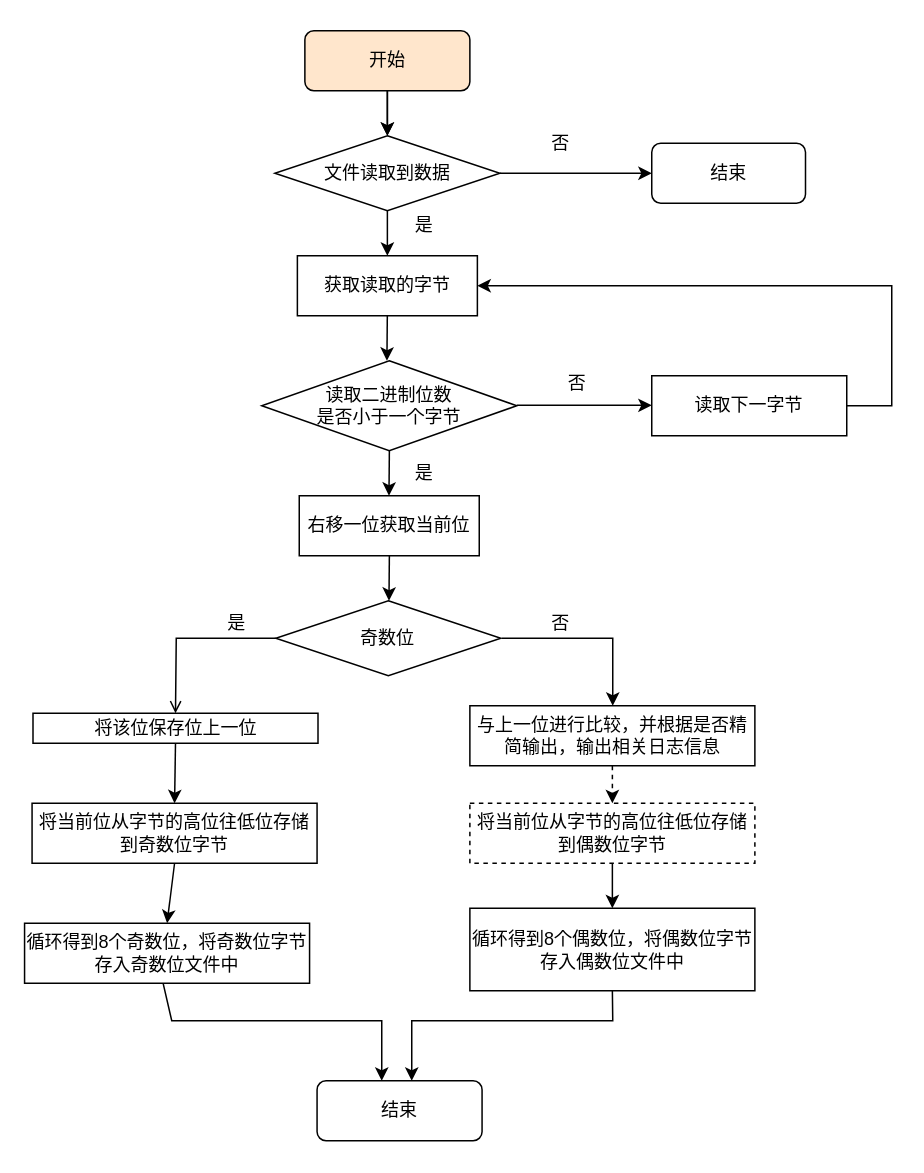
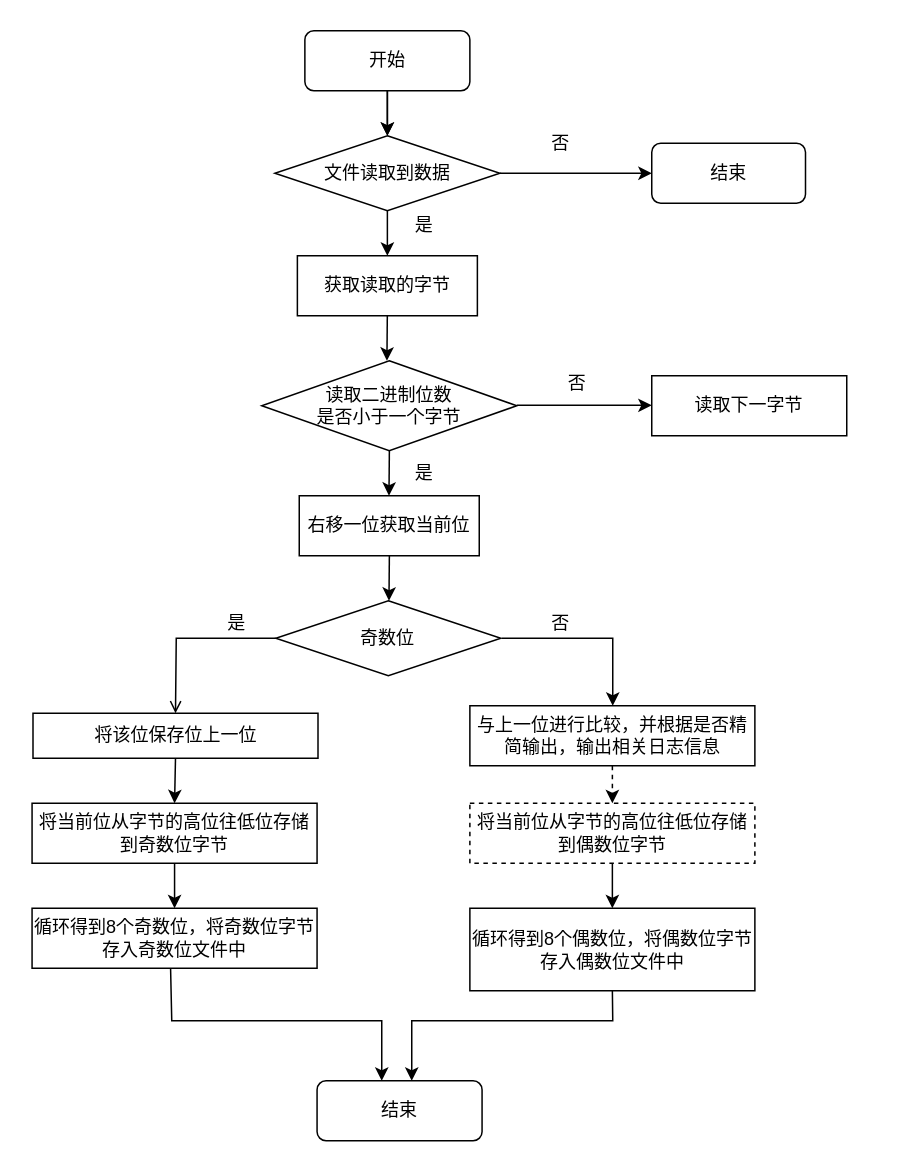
  <mxCell id="0" />
  <mxCell id="1" parent="0" />
- <mxCell id="2" value="循环得到8个奇数位，将奇数位字节存入奇数位文件中" style="rounded=0;whiteSpace=wrap;html=1;" vertex="1" parent="1"><mxGeometry x="15.88" y="615" width="190" height="40" as="geometry" /></mxCell>
+ <mxCell id="2" value="循环得到8个奇数位，将奇数位字节存入奇数位文件中" style="rounded=0;whiteSpace=wrap;html=1;" vertex="1" parent="1"><mxGeometry x="20.88" y="605" width="190" height="40" as="geometry" /></mxCell>
  <mxCell id="3" value="将当前位从字节的高位往低位存储到奇数位字节" style="rounded=0;whiteSpace=wrap;html=1;" vertex="1" parent="1"><mxGeometry x="20.88" y="535" width="190" height="40" as="geometry" /></mxCell>
  <mxCell id="4" value="文件读取到数据" style="rhombus;whiteSpace=wrap;html=1;" vertex="1" parent="1"><mxGeometry x="182.75" y="90" width="150" height="50" as="geometry" /></mxCell>
  <mxCell id="5" value="是" style="text;html=1;align=center;verticalAlign=middle;resizable=0;points=[];autosize=1;strokeColor=none;fillColor=none;" vertex="1" parent="1"><mxGeometry x="261.5" y="300" width="40" height="30" as="geometry" /></mxCell>
  <mxCell id="6" value="否" style="text;html=1;align=center;verticalAlign=middle;resizable=0;points=[];autosize=1;strokeColor=none;fillColor=none;" vertex="1" parent="1"><mxGeometry x="352.75" y="80" width="40" height="30" as="geometry" /></mxCell>
  <mxCell id="7" value="结束" style="rounded=1;whiteSpace=wrap;html=1;" vertex="1" parent="1"><mxGeometry x="434" y="95" width="102.5" height="40" as="geometry" /></mxCell>
  <mxCell id="8" value="" style="endArrow=classic;html=1;rounded=0;exitX=0.5;exitY=1;exitDx=0;exitDy=0;" edge="1" parent="1" target="4"><mxGeometry width="50" height="50" relative="1" as="geometry"><mxPoint x="257.75" y="60" as="sourcePoint" /><mxPoint x="332.75" y="150" as="targetPoint" /></mxGeometry></mxCell>
  <mxCell id="9" value="奇数位" style="rhombus;whiteSpace=wrap;html=1;" vertex="1" parent="1"><mxGeometry x="183.38" y="400" width="150" height="50" as="geometry" /></mxCell>
  <mxCell id="10" value="" style="endArrow=classic;html=1;rounded=0;exitX=1;exitY=0.5;exitDx=0;exitDy=0;entryX=0;entryY=0.5;entryDx=0;entryDy=0;" edge="1" parent="1" source="4" target="7"><mxGeometry width="50" height="50" relative="1" as="geometry"><mxPoint x="282.75" y="260" as="sourcePoint" /><mxPoint x="332.75" y="210" as="targetPoint" /></mxGeometry></mxCell>
- <mxCell id="11" value="开始" style="rounded=1;whiteSpace=wrap;html=1;fillColor=#ffe6cc;" vertex="1" parent="1"><mxGeometry x="202.75" y="20" width="110" height="40" as="geometry" /></mxCell>
+ <mxCell id="11" value="开始" style="rounded=1;whiteSpace=wrap;html=1;" vertex="1" parent="1"><mxGeometry x="202.75" y="20" width="110" height="40" as="geometry" /></mxCell>
  <mxCell id="12" value="" style="endArrow=classic;html=1;rounded=0;exitX=0.5;exitY=1;exitDx=0;exitDy=0;entryX=0.5;entryY=0;entryDx=0;entryDy=0;" edge="1" parent="1" source="11" target="4"><mxGeometry width="50" height="50" relative="1" as="geometry"><mxPoint x="402.75" y="290" as="sourcePoint" /><mxPoint x="257.75" y="20" as="targetPoint" /></mxGeometry></mxCell>
  <mxCell id="13" value="是" style="text;html=1;align=center;verticalAlign=middle;resizable=0;points=[];autosize=1;strokeColor=none;fillColor=none;" vertex="1" parent="1"><mxGeometry x="136.5" y="400" width="40" height="30" as="geometry" /></mxCell>
  <mxCell id="14" value="" style="endArrow=classic;html=1;rounded=0;exitX=0.5;exitY=1;exitDx=0;exitDy=0;entryX=0.5;entryY=0;entryDx=0;entryDy=0;" edge="1" parent="1" source="4"><mxGeometry width="50" height="50" relative="1" as="geometry"><mxPoint x="268" y="70" as="sourcePoint" /><mxPoint x="257.75" y="170" as="targetPoint" /></mxGeometry></mxCell>
  <mxCell id="15" value="是" style="text;html=1;align=center;verticalAlign=middle;resizable=0;points=[];autosize=1;strokeColor=none;fillColor=none;" vertex="1" parent="1"><mxGeometry x="261.5" y="135" width="40" height="30" as="geometry" /></mxCell>
  <mxCell id="16" value="读取二进制位数&lt;br&gt;是否小于一个字节" style="rhombus;whiteSpace=wrap;html=1;" vertex="1" parent="1"><mxGeometry x="174" y="240" width="170" height="60" as="geometry" /></mxCell>
  <mxCell id="17" value="获取读取的字节" style="rounded=0;whiteSpace=wrap;html=1;" vertex="1" parent="1"><mxGeometry x="197.75" y="170" width="120" height="40" as="geometry" /></mxCell>
  <mxCell id="18" value="" style="endArrow=classic;html=1;rounded=0;exitX=0.5;exitY=1;exitDx=0;exitDy=0;entryX=0.5;entryY=0;entryDx=0;entryDy=0;" edge="1" parent="1"><mxGeometry width="50" height="50" relative="1" as="geometry"><mxPoint x="257.71" y="210" as="sourcePoint" /><mxPoint x="257.46" y="240" as="targetPoint" /></mxGeometry></mxCell>
  <mxCell id="19" value="否" style="text;html=1;align=center;verticalAlign=middle;resizable=0;points=[];autosize=1;strokeColor=none;fillColor=none;" vertex="1" parent="1"><mxGeometry x="364" y="240" width="40" height="30" as="geometry" /></mxCell>
  <mxCell id="20" value="" style="endArrow=classic;html=1;rounded=0;exitX=1;exitY=0.5;exitDx=0;exitDy=0;entryX=0;entryY=0.5;entryDx=0;entryDy=0;" edge="1" parent="1"><mxGeometry width="50" height="50" relative="1" as="geometry"><mxPoint x="344" y="269.71" as="sourcePoint" /><mxPoint x="434" y="269.71" as="targetPoint" /></mxGeometry></mxCell>
  <mxCell id="21" value="读取下一字节" style="rounded=0;whiteSpace=wrap;html=1;" vertex="1" parent="1"><mxGeometry x="434" y="250" width="130" height="40" as="geometry" /></mxCell>
- <mxCell id="22" value="" style="endArrow=classic;html=1;rounded=0;exitX=1;exitY=0.5;exitDx=0;exitDy=0;entryX=1;entryY=0.5;entryDx=0;entryDy=0;" edge="1" parent="1" source="21" target="17"><mxGeometry width="50" height="50" relative="1" as="geometry"><mxPoint x="254" y="260" as="sourcePoint" /><mxPoint x="304" y="210" as="targetPoint" /><Array as="points"><mxPoint x="594" y="270" /><mxPoint x="594" y="190" /></Array></mxGeometry></mxCell>
  <mxCell id="23" value="右移一位获取当前位" style="rounded=0;whiteSpace=wrap;html=1;" vertex="1" parent="1"><mxGeometry x="199" y="330" width="120" height="40" as="geometry" /></mxCell>
  <mxCell id="24" value="" style="endArrow=classic;html=1;rounded=0;exitX=0.5;exitY=1;exitDx=0;exitDy=0;entryX=0.5;entryY=0;entryDx=0;entryDy=0;" edge="1" parent="1"><mxGeometry width="50" height="50" relative="1" as="geometry"><mxPoint x="259.08" y="300" as="sourcePoint" /><mxPoint x="258.83" y="330" as="targetPoint" /></mxGeometry></mxCell>
  <mxCell id="25" value="" style="endArrow=classic;html=1;rounded=0;exitX=0.5;exitY=1;exitDx=0;exitDy=0;entryX=0.5;entryY=0;entryDx=0;entryDy=0;" edge="1" parent="1"><mxGeometry width="50" height="50" relative="1" as="geometry"><mxPoint x="259.08" y="370" as="sourcePoint" /><mxPoint x="258.83" y="400" as="targetPoint" /></mxGeometry></mxCell>
  <mxCell id="26" value="循环得到8个偶数位，将偶数位字节存入偶数位文件中" style="rounded=0;whiteSpace=wrap;html=1;" vertex="1" parent="1"><mxGeometry x="312.75" y="605" width="190" height="55" as="geometry" /></mxCell>
  <mxCell id="27" value="将当前位从字节的高位往低位存储到偶数位字节" style="rounded=0;whiteSpace=wrap;html=1;dashed=1;" vertex="1" parent="1"><mxGeometry x="312.75" y="535" width="190" height="40" as="geometry" /></mxCell>
  <mxCell id="28" value="" style="endArrow=classic;html=1;rounded=0;exitX=0.5;exitY=1;exitDx=0;exitDy=0;" edge="1" parent="1" source="27" target="26"><mxGeometry width="50" height="50" relative="1" as="geometry"><mxPoint x="572.75" y="705" as="sourcePoint" /><mxPoint x="622.75" y="655" as="targetPoint" /><Array as="points"><mxPoint x="407.75" y="595" /></Array></mxGeometry></mxCell>
  <mxCell id="29" value="否" style="text;html=1;align=center;verticalAlign=middle;resizable=0;points=[];autosize=1;strokeColor=none;fillColor=none;" vertex="1" parent="1"><mxGeometry x="352.75" y="400" width="40" height="30" as="geometry" /></mxCell>
  <mxCell id="30" value="" style="endArrow=open;html=1;rounded=0;exitX=0;exitY=0.5;exitDx=0;exitDy=0;entryX=0.5;entryY=0;entryDx=0;entryDy=0;" edge="1" parent="1" source="9" target="33"><mxGeometry width="50" height="50" relative="1" as="geometry"><mxPoint x="303.38" y="480" as="sourcePoint" /><mxPoint x="114" y="460" as="targetPoint" /><Array as="points"><mxPoint x="117" y="425" /></Array></mxGeometry></mxCell>
  <mxCell id="31" value="" style="endArrow=classic;html=1;rounded=0;" edge="1" parent="1"><mxGeometry width="50" height="50" relative="1" as="geometry"><mxPoint x="334" y="425" as="sourcePoint" /><mxPoint x="408" y="470" as="targetPoint" /><Array as="points"><mxPoint x="408" y="425" /></Array></mxGeometry></mxCell>
  <mxCell id="32" value="" style="endArrow=classic;html=1;rounded=0;exitX=0.5;exitY=1;exitDx=0;exitDy=0;entryX=0.5;entryY=0;entryDx=0;entryDy=0;" edge="1" parent="1" source="3" target="2"><mxGeometry width="50" height="50" relative="1" as="geometry"><mxPoint x="301.5" y="505" as="sourcePoint" /><mxPoint x="351.5" y="455" as="targetPoint" /></mxGeometry></mxCell>
- <mxCell id="33" value="将该位保存位上一位" style="rounded=0;whiteSpace=wrap;html=1;" vertex="1" parent="1"><mxGeometry x="21.5" y="475" width="190" height="20" as="geometry" /></mxCell>
+ <mxCell id="33" value="将该位保存位上一位" style="rounded=0;whiteSpace=wrap;html=1;" vertex="1" parent="1"><mxGeometry x="21.5" y="475" width="190" height="30" as="geometry" /></mxCell>
  <mxCell id="34" value="" style="endArrow=classic;html=1;rounded=0;exitX=0.5;exitY=1;exitDx=0;exitDy=0;entryX=0.5;entryY=0;entryDx=0;entryDy=0;" edge="1" parent="1" source="33" target="3"><mxGeometry width="50" height="50" relative="1" as="geometry"><mxPoint x="234" y="580" as="sourcePoint" /><mxPoint x="109" y="530" as="targetPoint" /></mxGeometry></mxCell>
  <mxCell id="35" value="与上一位进行比较，并根据是否精简输出，输出相关日志信息" style="rounded=0;whiteSpace=wrap;html=1;" vertex="1" parent="1"><mxGeometry x="312.75" y="470" width="190" height="40" as="geometry" /></mxCell>
  <mxCell id="36" value="" style="endArrow=classic;html=1;rounded=0;exitX=0.5;exitY=1;exitDx=0;exitDy=0;entryX=0.5;entryY=0;entryDx=0;entryDy=0;dashed=1;" edge="1" parent="1" source="35" target="27"><mxGeometry width="50" height="50" relative="1" as="geometry"><mxPoint x="394" y="540" as="sourcePoint" /><mxPoint x="444" y="490" as="targetPoint" /></mxGeometry></mxCell>
  <mxCell id="37" value="" style="endArrow=classic;html=1;rounded=0;exitX=0.486;exitY=0.997;exitDx=0;exitDy=0;exitPerimeter=0;" edge="1" parent="1" source="2"><mxGeometry width="50" height="50" relative="1" as="geometry"><mxPoint x="116" y="650" as="sourcePoint" /><mxPoint x="254" y="720" as="targetPoint" /><Array as="points"><mxPoint x="114" y="680" /><mxPoint x="254" y="680" /></Array></mxGeometry></mxCell>
  <mxCell id="38" value="" style="endArrow=classic;html=1;rounded=0;exitX=0.5;exitY=1;exitDx=0;exitDy=0;" edge="1" parent="1" source="26"><mxGeometry width="50" height="50" relative="1" as="geometry"><mxPoint x="304" y="590" as="sourcePoint" /><mxPoint x="274" y="720" as="targetPoint" /><Array as="points"><mxPoint x="408" y="680" /><mxPoint x="274" y="680" /></Array></mxGeometry></mxCell>
  <mxCell id="39" value="结束" style="rounded=1;whiteSpace=wrap;html=1;" vertex="1" parent="1"><mxGeometry x="210.88" y="720" width="110" height="40" as="geometry" /></mxCell>
